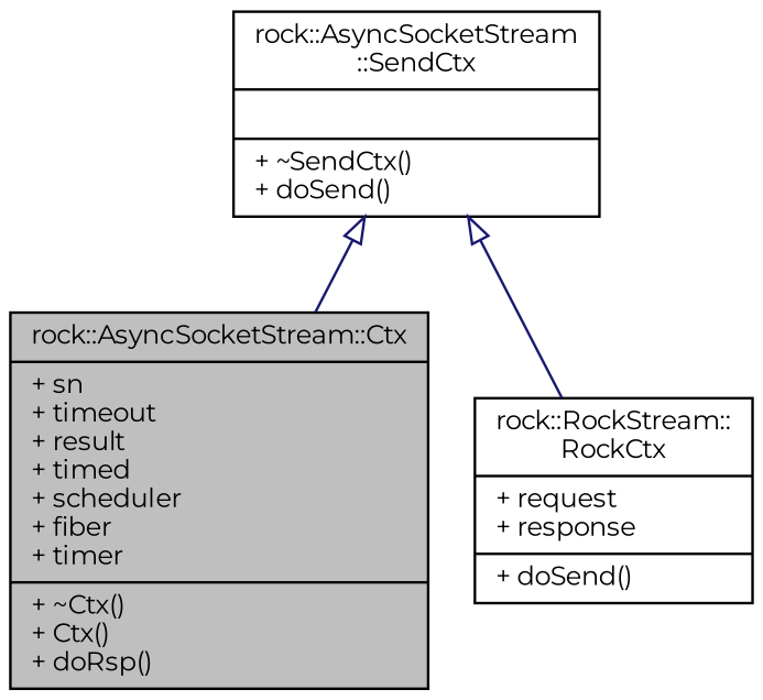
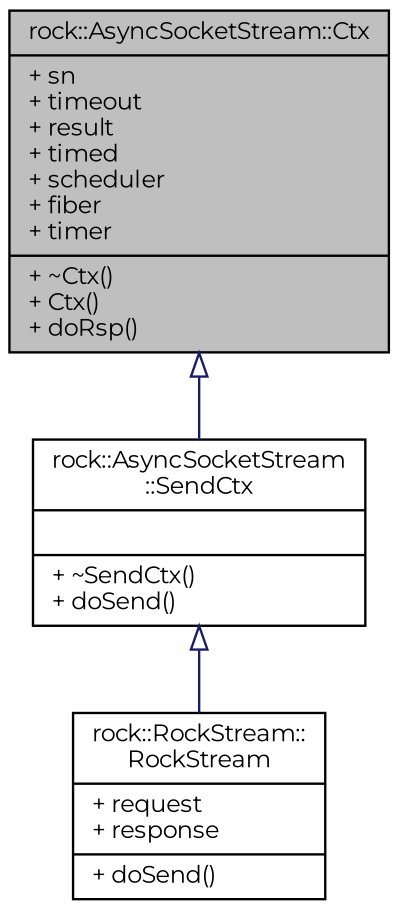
  digraph {
    fontname=Montserrat
    node [color=black fillcolor=white fontname=Montserrat fontsize=10 shape=record style=filled]
    edge [arrowtail=onormal color=midnightblue dir=back fontname=Montserrat fontsize=10 labelfontname=Helvetica labelfontsize=10 style=solid]
    n1 [fillcolor=grey75 fontcolor=black height=0.2 label="{rock::AsyncSocketStream::Ctx\n|+ sn\l+ timeout\l+ result\l+ timed\l+ scheduler\l+ fiber\l+ timer\l|+ ~Ctx()\l+ Ctx()\l+ doRsp()\l}" width=0.4]
-   n2 [height=0.2 label="{rock::RockStream::\lRockCtx\n|+ request\l+ response\l|+ doSend()\l}" width=0.4]
+   n2 [height=0.2 label="{rock::RockStream::\lRockStream\n|+ request\l+ response\l|+ doSend()\l}" width=0.4]
    n3 [height=0.2 label="{rock::AsyncSocketStream\l::SendCtx\n||+ ~SendCtx()\l+ doSend()\l}" width=0.4]
-   n3 -> n1
+   n1 -> n3
    n3 -> n2
  }
